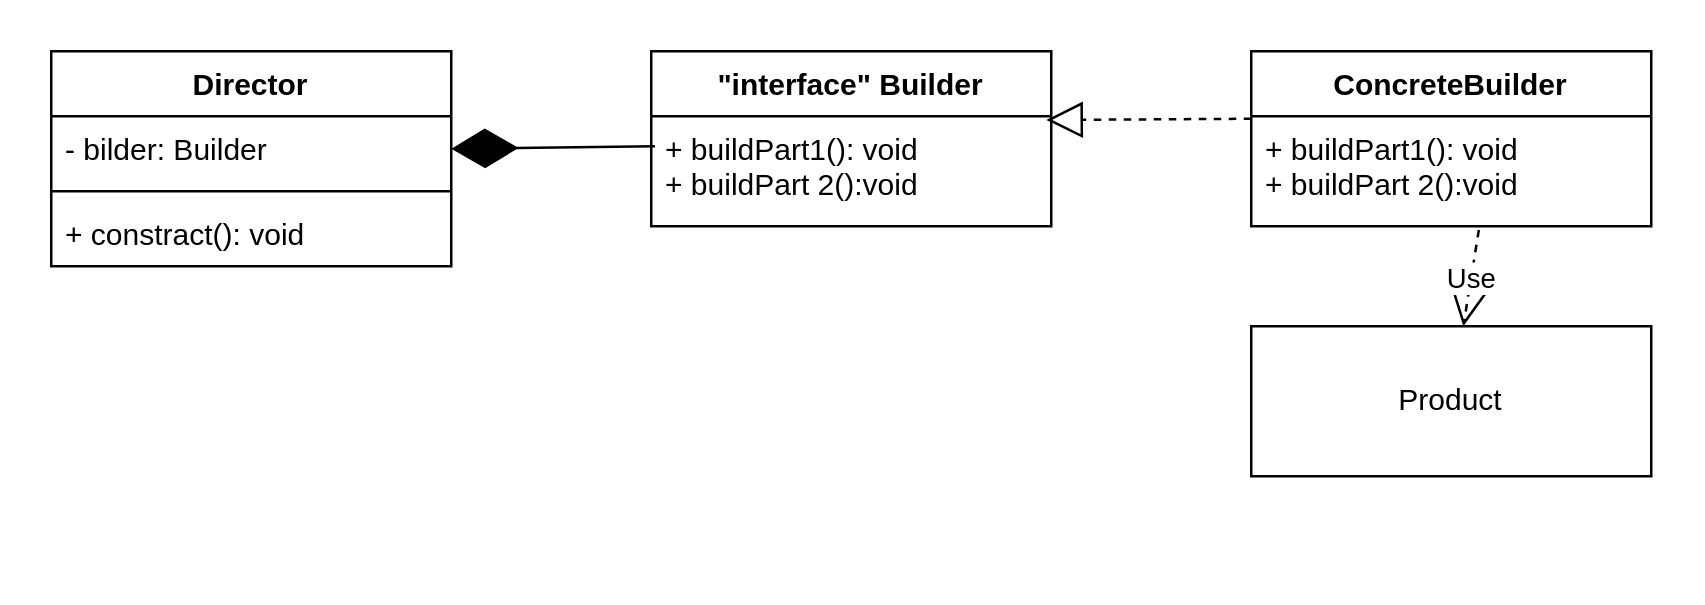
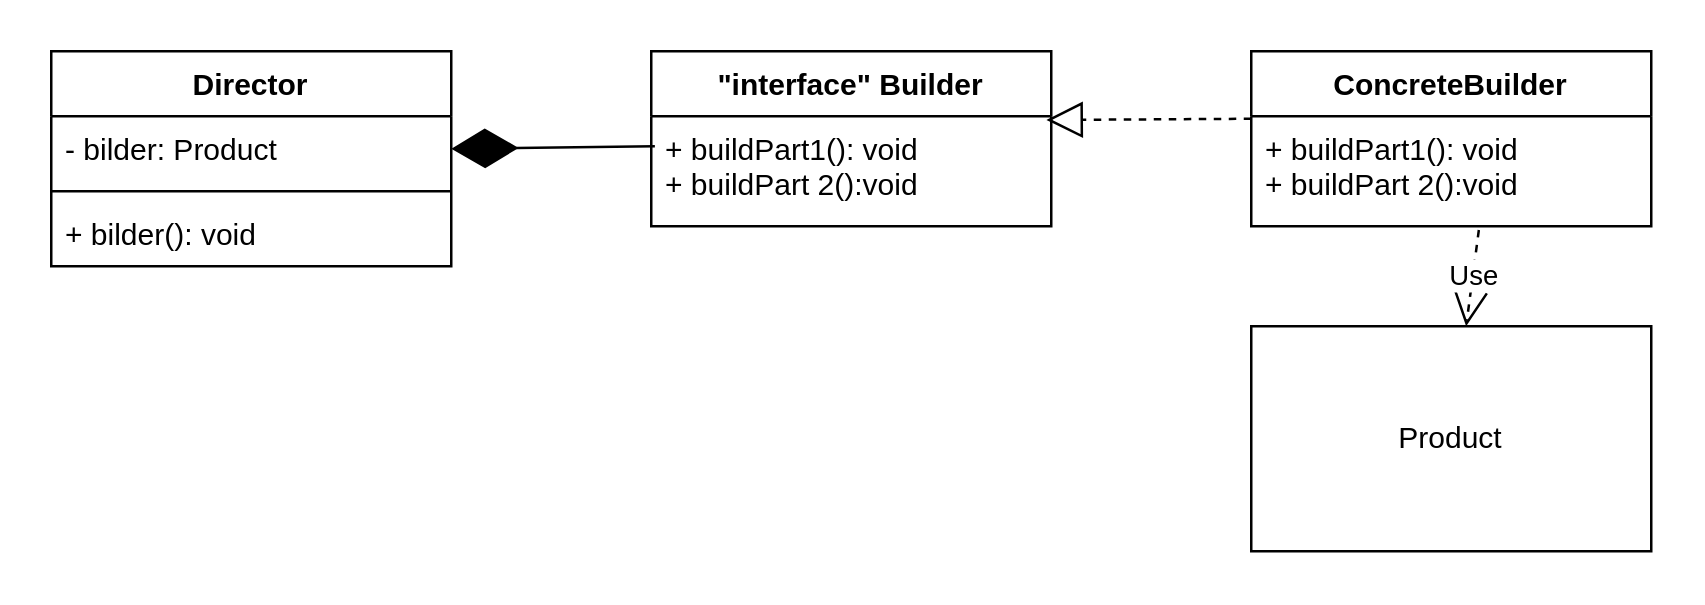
  <mxCell id="0" />
  <mxCell id="1" parent="0" />
  <mxCell id="2" value="Director" style="swimlane;fontStyle=1;align=center;verticalAlign=top;childLayout=stackLayout;horizontal=1;startSize=26;horizontalStack=0;resizeParent=1;resizeParentMax=0;resizeLast=0;collapsible=1;marginBottom=0;whiteSpace=wrap;html=1;" vertex="1" parent="1"><mxGeometry x="20" y="20" width="160" height="86" as="geometry" /></mxCell>
- <mxCell id="3" value="- bilder: Builder" style="text;strokeColor=none;fillColor=none;align=left;verticalAlign=top;spacingLeft=4;spacingRight=4;overflow=hidden;rotatable=0;points=[[0,0.5],[1,0.5]];portConstraint=eastwest;whiteSpace=wrap;html=1;" vertex="1" parent="2"><mxGeometry y="26" width="160" height="26" as="geometry" /></mxCell>
+ <mxCell id="3" value="- bilder: Product" style="text;strokeColor=none;fillColor=none;align=left;verticalAlign=top;spacingLeft=4;spacingRight=4;overflow=hidden;rotatable=0;points=[[0,0.5],[1,0.5]];portConstraint=eastwest;whiteSpace=wrap;html=1;" vertex="1" parent="2"><mxGeometry y="26" width="160" height="26" as="geometry" /></mxCell>
  <mxCell id="4" value="" style="line;strokeWidth=1;fillColor=none;align=left;verticalAlign=middle;spacingTop=-1;spacingLeft=3;spacingRight=3;rotatable=0;labelPosition=right;points=[];portConstraint=eastwest;strokeColor=inherit;" vertex="1" parent="2"><mxGeometry y="52" width="160" height="8" as="geometry" /></mxCell>
- <mxCell id="5" value="+ constract(): void" style="text;strokeColor=none;fillColor=none;align=left;verticalAlign=top;spacingLeft=4;spacingRight=4;overflow=hidden;rotatable=0;points=[[0,0.5],[1,0.5]];portConstraint=eastwest;whiteSpace=wrap;html=1;" vertex="1" parent="2"><mxGeometry y="60" width="160" height="26" as="geometry" /></mxCell>
+ <mxCell id="5" value="+ bilder(): void" style="text;strokeColor=none;fillColor=none;align=left;verticalAlign=top;spacingLeft=4;spacingRight=4;overflow=hidden;rotatable=0;points=[[0,0.5],[1,0.5]];portConstraint=eastwest;whiteSpace=wrap;html=1;" vertex="1" parent="2"><mxGeometry y="60" width="160" height="26" as="geometry" /></mxCell>
  <mxCell id="6" value="" style="endArrow=diamondThin;endFill=1;endSize=24;html=1;rounded=0;entryX=1;entryY=0.5;entryDx=0;entryDy=0;exitX=0.009;exitY=0.273;exitDx=0;exitDy=0;exitPerimeter=0;" edge="1" parent="1" source="8" target="3"><mxGeometry width="160" relative="1" as="geometry"><mxPoint x="170" y="140" as="sourcePoint" /><mxPoint x="330" y="140" as="targetPoint" /></mxGeometry></mxCell>
  <mxCell id="7" value="&quot;interface&quot; Builder" style="swimlane;fontStyle=1;align=center;verticalAlign=top;childLayout=stackLayout;horizontal=1;startSize=26;horizontalStack=0;resizeParent=1;resizeParentMax=0;resizeLast=0;collapsible=1;marginBottom=0;whiteSpace=wrap;html=1;" vertex="1" parent="1"><mxGeometry x="260" y="20" width="160" height="70" as="geometry" /></mxCell>
  <mxCell id="8" value="+ buildPart1(): void&lt;br&gt;+ buildPart 2():void" style="text;strokeColor=none;fillColor=none;align=left;verticalAlign=top;spacingLeft=4;spacingRight=4;overflow=hidden;rotatable=0;points=[[0,0.5],[1,0.5]];portConstraint=eastwest;whiteSpace=wrap;html=1;" vertex="1" parent="7"><mxGeometry y="26" width="160" height="44" as="geometry" /></mxCell>
  <mxCell id="9" value="ConcreteBuilder" style="swimlane;fontStyle=1;align=center;verticalAlign=top;childLayout=stackLayout;horizontal=1;startSize=26;horizontalStack=0;resizeParent=1;resizeParentMax=0;resizeLast=0;collapsible=1;marginBottom=0;whiteSpace=wrap;html=1;" vertex="1" parent="1"><mxGeometry x="500" y="20" width="160" height="70" as="geometry" /></mxCell>
  <mxCell id="10" value="+ buildPart1(): void&lt;br&gt;+ buildPart 2():void" style="text;strokeColor=none;fillColor=none;align=left;verticalAlign=top;spacingLeft=4;spacingRight=4;overflow=hidden;rotatable=0;points=[[0,0.5],[1,0.5]];portConstraint=eastwest;whiteSpace=wrap;html=1;" vertex="1" parent="9"><mxGeometry y="26" width="160" height="44" as="geometry" /></mxCell>
  <mxCell id="11" value="" style="endArrow=block;dashed=1;endFill=0;endSize=12;html=1;rounded=0;entryX=0.988;entryY=0.034;entryDx=0;entryDy=0;entryPerimeter=0;" edge="1" parent="1" target="8"><mxGeometry width="160" relative="1" as="geometry"><mxPoint x="500" y="47" as="sourcePoint" /><mxPoint x="620" y="200" as="targetPoint" /></mxGeometry></mxCell>
- <mxCell id="12" value="Product" style="html=1;whiteSpace=wrap;" vertex="1" parent="1"><mxGeometry x="500" y="130" width="160" height="60" as="geometry" /></mxCell>
+ <mxCell id="12" value="Product" style="html=1;whiteSpace=wrap;" vertex="1" parent="1"><mxGeometry x="500" y="130" width="160" height="90" as="geometry" /></mxCell>
  <mxCell id="13" value="Use" style="endArrow=open;endSize=12;dashed=1;html=1;rounded=0;exitX=0.569;exitY=1.034;exitDx=0;exitDy=0;exitPerimeter=0;" edge="1" parent="1" source="10" target="12"><mxGeometry width="160" relative="1" as="geometry"><mxPoint x="460" y="200" as="sourcePoint" /><mxPoint x="620" y="200" as="targetPoint" /></mxGeometry></mxCell>
